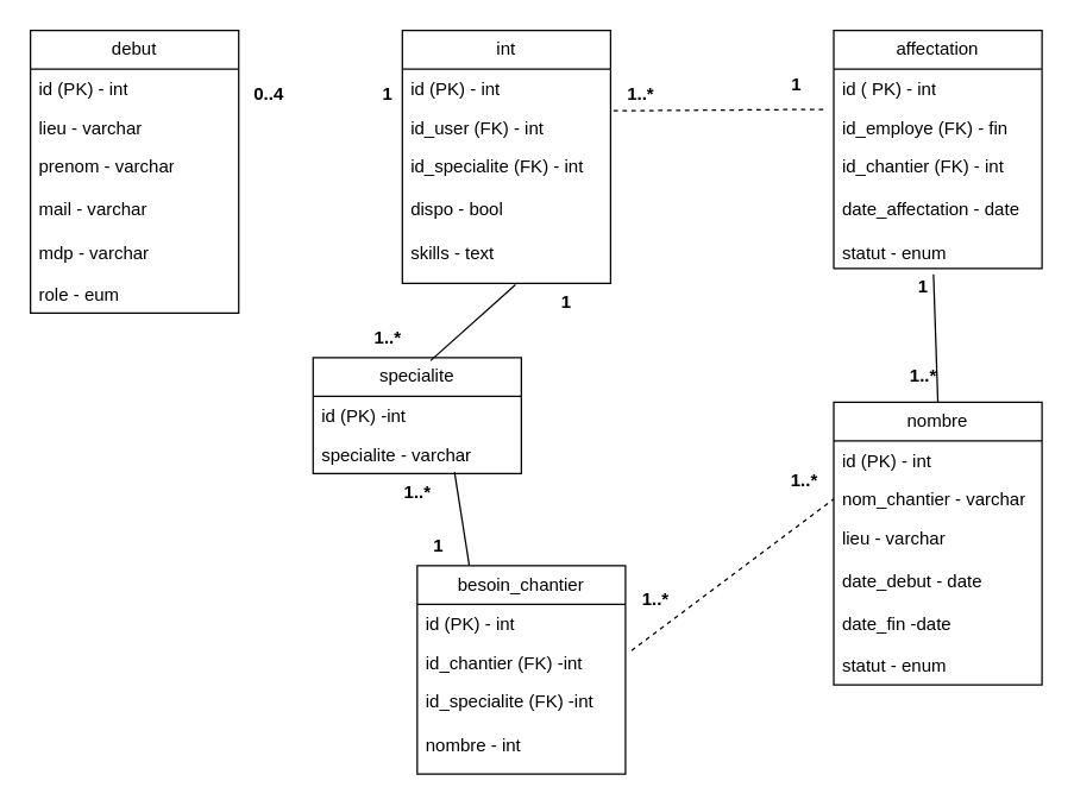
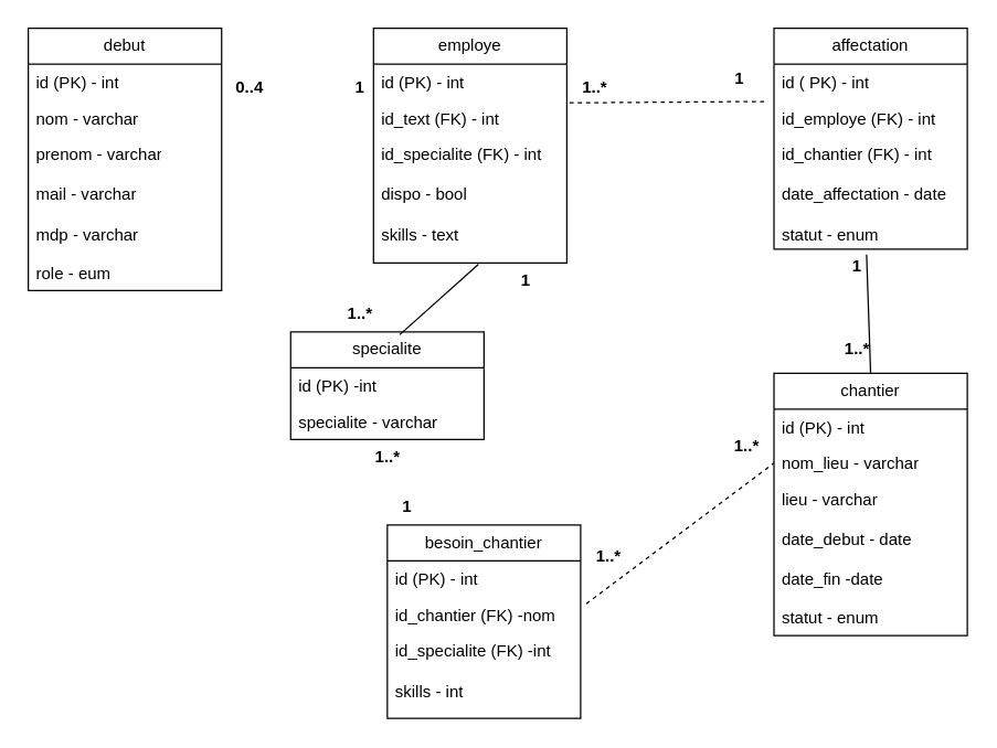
  <mxCell id="0" />
  <mxCell id="1" parent="0" />
  <mxCell id="2" value="debut" style="swimlane;fontStyle=0;childLayout=stackLayout;horizontal=1;startSize=26;fillColor=none;horizontalStack=0;resizeParent=1;resizeParentMax=0;resizeLast=0;collapsible=1;marginBottom=0;whiteSpace=wrap;html=1;" vertex="1" parent="1"><mxGeometry x="20" y="20" width="140" height="190" as="geometry" /></mxCell>
  <mxCell id="3" value="id (PK) - int" style="text;strokeColor=none;fillColor=none;align=left;verticalAlign=top;spacingLeft=4;spacingRight=4;overflow=hidden;rotatable=0;points=[[0,0.5],[1,0.5]];portConstraint=eastwest;whiteSpace=wrap;html=1;" vertex="1" parent="2"><mxGeometry y="26" width="140" height="26" as="geometry" /></mxCell>
- <mxCell id="4" value="lieu - varchar" style="text;strokeColor=none;fillColor=none;align=left;verticalAlign=top;spacingLeft=4;spacingRight=4;overflow=hidden;rotatable=0;points=[[0,0.5],[1,0.5]];portConstraint=eastwest;whiteSpace=wrap;html=1;" vertex="1" parent="2"><mxGeometry y="52" width="140" height="26" as="geometry" /></mxCell>
+ <mxCell id="4" value="nom - varchar" style="text;strokeColor=none;fillColor=none;align=left;verticalAlign=top;spacingLeft=4;spacingRight=4;overflow=hidden;rotatable=0;points=[[0,0.5],[1,0.5]];portConstraint=eastwest;whiteSpace=wrap;html=1;" vertex="1" parent="2"><mxGeometry y="52" width="140" height="26" as="geometry" /></mxCell>
  <mxCell id="5" value="prenom - varchar&lt;div&gt;&lt;br&gt;&lt;/div&gt;&lt;div&gt;mail - varchar&amp;nbsp;&lt;/div&gt;&lt;div&gt;&lt;br&gt;&lt;/div&gt;&lt;div&gt;mdp - varchar&amp;nbsp;&lt;/div&gt;&lt;div&gt;&lt;br&gt;&lt;/div&gt;&lt;div&gt;role - eum&lt;/div&gt;" style="text;strokeColor=none;fillColor=none;align=left;verticalAlign=top;spacingLeft=4;spacingRight=4;overflow=hidden;rotatable=0;points=[[0,0.5],[1,0.5]];portConstraint=eastwest;whiteSpace=wrap;html=1;" vertex="1" parent="2"><mxGeometry y="78" width="140" height="112" as="geometry" /></mxCell>
- <mxCell id="6" value="int" style="swimlane;fontStyle=0;childLayout=stackLayout;horizontal=1;startSize=26;fillColor=none;horizontalStack=0;resizeParent=1;resizeParentMax=0;resizeLast=0;collapsible=1;marginBottom=0;whiteSpace=wrap;html=1;" vertex="1" parent="1"><mxGeometry x="270" y="20" width="140" height="170" as="geometry" /></mxCell>
+ <mxCell id="6" value="employe" style="swimlane;fontStyle=0;childLayout=stackLayout;horizontal=1;startSize=26;fillColor=none;horizontalStack=0;resizeParent=1;resizeParentMax=0;resizeLast=0;collapsible=1;marginBottom=0;whiteSpace=wrap;html=1;" vertex="1" parent="1"><mxGeometry x="270" y="20" width="140" height="170" as="geometry" /></mxCell>
  <mxCell id="7" value="id (PK) - int&amp;nbsp;" style="text;strokeColor=none;fillColor=none;align=left;verticalAlign=top;spacingLeft=4;spacingRight=4;overflow=hidden;rotatable=0;points=[[0,0.5],[1,0.5]];portConstraint=eastwest;whiteSpace=wrap;html=1;" vertex="1" parent="6"><mxGeometry y="26" width="140" height="26" as="geometry" /></mxCell>
- <mxCell id="8" value="id_user (FK) - int&amp;nbsp;" style="text;strokeColor=none;fillColor=none;align=left;verticalAlign=top;spacingLeft=4;spacingRight=4;overflow=hidden;rotatable=0;points=[[0,0.5],[1,0.5]];portConstraint=eastwest;whiteSpace=wrap;html=1;" vertex="1" parent="6"><mxGeometry y="52" width="140" height="26" as="geometry" /></mxCell>
+ <mxCell id="8" value="id_text (FK) - int&amp;nbsp;" style="text;strokeColor=none;fillColor=none;align=left;verticalAlign=top;spacingLeft=4;spacingRight=4;overflow=hidden;rotatable=0;points=[[0,0.5],[1,0.5]];portConstraint=eastwest;whiteSpace=wrap;html=1;" vertex="1" parent="6"><mxGeometry y="52" width="140" height="26" as="geometry" /></mxCell>
  <mxCell id="9" value="id_specialite (FK) - int&amp;nbsp;&lt;div&gt;&lt;br&gt;&lt;/div&gt;&lt;div&gt;dispo - bool&amp;nbsp;&lt;/div&gt;&lt;div&gt;&lt;br&gt;&lt;/div&gt;&lt;div&gt;skills - text&lt;/div&gt;" style="text;strokeColor=none;fillColor=none;align=left;verticalAlign=top;spacingLeft=4;spacingRight=4;overflow=hidden;rotatable=0;points=[[0,0.5],[1,0.5]];portConstraint=eastwest;whiteSpace=wrap;html=1;" vertex="1" parent="6"><mxGeometry y="78" width="140" height="92" as="geometry" /></mxCell>
- <mxCell id="10" value="nombre" style="swimlane;fontStyle=0;childLayout=stackLayout;horizontal=1;startSize=26;fillColor=none;horizontalStack=0;resizeParent=1;resizeParentMax=0;resizeLast=0;collapsible=1;marginBottom=0;whiteSpace=wrap;html=1;" vertex="1" parent="1"><mxGeometry x="560" y="270" width="140" height="190" as="geometry" /></mxCell>
+ <mxCell id="10" value="chantier" style="swimlane;fontStyle=0;childLayout=stackLayout;horizontal=1;startSize=26;fillColor=none;horizontalStack=0;resizeParent=1;resizeParentMax=0;resizeLast=0;collapsible=1;marginBottom=0;whiteSpace=wrap;html=1;" vertex="1" parent="1"><mxGeometry x="560" y="270" width="140" height="190" as="geometry" /></mxCell>
  <mxCell id="11" value="id (PK) - int" style="text;strokeColor=none;fillColor=none;align=left;verticalAlign=top;spacingLeft=4;spacingRight=4;overflow=hidden;rotatable=0;points=[[0,0.5],[1,0.5]];portConstraint=eastwest;whiteSpace=wrap;html=1;" vertex="1" parent="10"><mxGeometry y="26" width="140" height="26" as="geometry" /></mxCell>
- <mxCell id="12" value="nom_chantier - varchar" style="text;strokeColor=none;fillColor=none;align=left;verticalAlign=top;spacingLeft=4;spacingRight=4;overflow=hidden;rotatable=0;points=[[0,0.5],[1,0.5]];portConstraint=eastwest;whiteSpace=wrap;html=1;" vertex="1" parent="10"><mxGeometry y="52" width="140" height="26" as="geometry" /></mxCell>
+ <mxCell id="12" value="nom_lieu - varchar" style="text;strokeColor=none;fillColor=none;align=left;verticalAlign=top;spacingLeft=4;spacingRight=4;overflow=hidden;rotatable=0;points=[[0,0.5],[1,0.5]];portConstraint=eastwest;whiteSpace=wrap;html=1;" vertex="1" parent="10"><mxGeometry y="52" width="140" height="26" as="geometry" /></mxCell>
  <mxCell id="13" value="lieu - varchar&lt;div&gt;&lt;br&gt;&lt;/div&gt;&lt;div&gt;date_debut - date&lt;/div&gt;&lt;div&gt;&lt;br&gt;&lt;/div&gt;&lt;div&gt;date_fin -date&lt;/div&gt;&lt;div&gt;&lt;br&gt;&lt;/div&gt;&lt;div&gt;statut - enum&lt;/div&gt;" style="text;strokeColor=none;fillColor=none;align=left;verticalAlign=top;spacingLeft=4;spacingRight=4;overflow=hidden;rotatable=0;points=[[0,0.5],[1,0.5]];portConstraint=eastwest;whiteSpace=wrap;html=1;" vertex="1" parent="10"><mxGeometry y="78" width="140" height="112" as="geometry" /></mxCell>
  <mxCell id="14" value="affectation" style="swimlane;fontStyle=0;childLayout=stackLayout;horizontal=1;startSize=26;fillColor=none;horizontalStack=0;resizeParent=1;resizeParentMax=0;resizeLast=0;collapsible=1;marginBottom=0;whiteSpace=wrap;html=1;" vertex="1" parent="1"><mxGeometry x="560" y="20" width="140" height="160" as="geometry" /></mxCell>
  <mxCell id="15" value="id ( PK) - int" style="text;strokeColor=none;fillColor=none;align=left;verticalAlign=top;spacingLeft=4;spacingRight=4;overflow=hidden;rotatable=0;points=[[0,0.5],[1,0.5]];portConstraint=eastwest;whiteSpace=wrap;html=1;" vertex="1" parent="14"><mxGeometry y="26" width="140" height="26" as="geometry" /></mxCell>
- <mxCell id="16" value="id_employe (FK) - fin&amp;nbsp;" style="text;strokeColor=none;fillColor=none;align=left;verticalAlign=top;spacingLeft=4;spacingRight=4;overflow=hidden;rotatable=0;points=[[0,0.5],[1,0.5]];portConstraint=eastwest;whiteSpace=wrap;html=1;" vertex="1" parent="14"><mxGeometry y="52" width="140" height="26" as="geometry" /></mxCell>
+ <mxCell id="16" value="id_employe (FK) - int&amp;nbsp;" style="text;strokeColor=none;fillColor=none;align=left;verticalAlign=top;spacingLeft=4;spacingRight=4;overflow=hidden;rotatable=0;points=[[0,0.5],[1,0.5]];portConstraint=eastwest;whiteSpace=wrap;html=1;" vertex="1" parent="14"><mxGeometry y="52" width="140" height="26" as="geometry" /></mxCell>
  <mxCell id="17" value="id_chantier (FK) - int&amp;nbsp;&lt;div&gt;&lt;br&gt;&lt;/div&gt;&lt;div&gt;date_affectation - date&lt;/div&gt;&lt;div&gt;&lt;br&gt;&lt;/div&gt;&lt;div&gt;statut - enum&lt;/div&gt;" style="text;strokeColor=none;fillColor=none;align=left;verticalAlign=top;spacingLeft=4;spacingRight=4;overflow=hidden;rotatable=0;points=[[0,0.5],[1,0.5]];portConstraint=eastwest;whiteSpace=wrap;html=1;" vertex="1" parent="14"><mxGeometry y="78" width="140" height="82" as="geometry" /></mxCell>
  <mxCell id="18" value="besoin_chantier" style="swimlane;fontStyle=0;childLayout=stackLayout;horizontal=1;startSize=26;fillColor=none;horizontalStack=0;resizeParent=1;resizeParentMax=0;resizeLast=0;collapsible=1;marginBottom=0;whiteSpace=wrap;html=1;" vertex="1" parent="1"><mxGeometry x="280" y="380" width="140" height="140" as="geometry" /></mxCell>
  <mxCell id="19" value="id (PK) - int" style="text;strokeColor=none;fillColor=none;align=left;verticalAlign=top;spacingLeft=4;spacingRight=4;overflow=hidden;rotatable=0;points=[[0,0.5],[1,0.5]];portConstraint=eastwest;whiteSpace=wrap;html=1;" vertex="1" parent="18"><mxGeometry y="26" width="140" height="26" as="geometry" /></mxCell>
- <mxCell id="20" value="id_chantier (FK) -int&amp;nbsp;" style="text;strokeColor=none;fillColor=none;align=left;verticalAlign=top;spacingLeft=4;spacingRight=4;overflow=hidden;rotatable=0;points=[[0,0.5],[1,0.5]];portConstraint=eastwest;whiteSpace=wrap;html=1;" vertex="1" parent="18"><mxGeometry y="52" width="140" height="26" as="geometry" /></mxCell>
- <mxCell id="21" value="id_specialite (FK) -int&lt;br&gt;&lt;div&gt;&lt;br&gt;&lt;/div&gt;&lt;div&gt;nombre - int&lt;/div&gt;" style="text;strokeColor=none;fillColor=none;align=left;verticalAlign=top;spacingLeft=4;spacingRight=4;overflow=hidden;rotatable=0;points=[[0,0.5],[1,0.5]];portConstraint=eastwest;whiteSpace=wrap;html=1;" vertex="1" parent="18"><mxGeometry y="78" width="140" height="62" as="geometry" /></mxCell>
+ <mxCell id="20" value="id_chantier (FK) -nom&amp;nbsp;" style="text;strokeColor=none;fillColor=none;align=left;verticalAlign=top;spacingLeft=4;spacingRight=4;overflow=hidden;rotatable=0;points=[[0,0.5],[1,0.5]];portConstraint=eastwest;whiteSpace=wrap;html=1;" vertex="1" parent="18"><mxGeometry y="52" width="140" height="26" as="geometry" /></mxCell>
+ <mxCell id="21" value="id_specialite (FK) -int&lt;br&gt;&lt;div&gt;&lt;br&gt;&lt;/div&gt;&lt;div&gt;skills - int&lt;/div&gt;" style="text;strokeColor=none;fillColor=none;align=left;verticalAlign=top;spacingLeft=4;spacingRight=4;overflow=hidden;rotatable=0;points=[[0,0.5],[1,0.5]];portConstraint=eastwest;whiteSpace=wrap;html=1;" vertex="1" parent="18"><mxGeometry y="78" width="140" height="62" as="geometry" /></mxCell>
  <mxCell id="22" value="0..4" style="text;align=center;fontStyle=1;verticalAlign=middle;spacingLeft=3;spacingRight=3;strokeColor=none;rotatable=0;points=[[0,0.5],[1,0.5]];portConstraint=eastwest;html=1;" vertex="1" parent="1"><mxGeometry x="140" y="50" width="80" height="26" as="geometry" /></mxCell>
  <mxCell id="23" value="1" style="text;align=center;fontStyle=1;verticalAlign=middle;spacingLeft=3;spacingRight=3;strokeColor=none;rotatable=0;points=[[0,0.5],[1,0.5]];portConstraint=eastwest;html=1;" vertex="1" parent="1"><mxGeometry x="220" y="50" width="80" height="26" as="geometry" /></mxCell>
  <mxCell id="24" value="" style="endArrow=none;html=1;rounded=0;exitX=1.014;exitY=0.077;exitDx=0;exitDy=0;exitPerimeter=0;entryX=-0.029;entryY=0.038;entryDx=0;entryDy=0;entryPerimeter=0;dashed=1;" edge="1" parent="1" source="8" target="16"><mxGeometry relative="1" as="geometry"><mxPoint x="250" y="370" as="sourcePoint" /><mxPoint x="410" y="370" as="targetPoint" /></mxGeometry></mxCell>
  <mxCell id="25" value="1..*" style="text;align=center;fontStyle=1;verticalAlign=middle;spacingLeft=3;spacingRight=3;strokeColor=none;rotatable=0;points=[[0,0.5],[1,0.5]];portConstraint=eastwest;html=1;" vertex="1" parent="1"><mxGeometry x="390" y="50" width="80" height="26" as="geometry" /></mxCell>
  <mxCell id="26" value="&lt;div style=&quot;text-align: center;&quot;&gt;&lt;span style=&quot;background-color: initial; text-wrap-mode: nowrap;&quot;&gt;&lt;b&gt;1&lt;/b&gt;&lt;/span&gt;&lt;/div&gt;&lt;div style=&quot;text-align: center;&quot;&gt;&lt;span style=&quot;background-color: initial; text-wrap-mode: nowrap;&quot;&gt;&lt;b&gt;&lt;br&gt;&lt;/b&gt;&lt;/span&gt;&lt;/div&gt;" style="text;whiteSpace=wrap;html=1;" vertex="1" parent="1"><mxGeometry x="530" y="43" width="50" height="40" as="geometry" /></mxCell>
  <mxCell id="27" value="" style="endArrow=none;html=1;rounded=0;exitX=0.479;exitY=1.049;exitDx=0;exitDy=0;exitPerimeter=0;entryX=0.5;entryY=0;entryDx=0;entryDy=0;" edge="1" parent="1" source="17" target="10"><mxGeometry relative="1" as="geometry"><mxPoint x="250" y="270" as="sourcePoint" /><mxPoint x="410" y="270" as="targetPoint" /></mxGeometry></mxCell>
  <mxCell id="28" value="1" style="text;align=center;fontStyle=1;verticalAlign=middle;spacingLeft=3;spacingRight=3;strokeColor=none;rotatable=0;points=[[0,0.5],[1,0.5]];portConstraint=eastwest;html=1;" vertex="1" parent="1"><mxGeometry x="580" y="180" width="80" height="26" as="geometry" /></mxCell>
  <mxCell id="29" value="1..*" style="text;align=center;fontStyle=1;verticalAlign=middle;spacingLeft=3;spacingRight=3;strokeColor=none;rotatable=0;points=[[0,0.5],[1,0.5]];portConstraint=eastwest;html=1;" vertex="1" parent="1"><mxGeometry x="580" y="240" width="80" height="26" as="geometry" /></mxCell>
  <mxCell id="30" value="" style="endArrow=none;html=1;rounded=0;exitX=1.029;exitY=0.192;exitDx=0;exitDy=0;exitPerimeter=0;entryX=0;entryY=0.5;entryDx=0;entryDy=0;dashed=1;" edge="1" parent="1" source="20" target="12"><mxGeometry relative="1" as="geometry"><mxPoint x="637" y="194" as="sourcePoint" /><mxPoint x="640" y="280" as="targetPoint" /></mxGeometry></mxCell>
  <mxCell id="31" value="1..*" style="text;align=center;fontStyle=1;verticalAlign=middle;spacingLeft=3;spacingRight=3;strokeColor=none;rotatable=0;points=[[0,0.5],[1,0.5]];portConstraint=eastwest;html=1;" vertex="1" parent="1"><mxGeometry x="500" y="310" width="80" height="26" as="geometry" /></mxCell>
  <mxCell id="32" value="1..*" style="text;align=center;fontStyle=1;verticalAlign=middle;spacingLeft=3;spacingRight=3;strokeColor=none;rotatable=0;points=[[0,0.5],[1,0.5]];portConstraint=eastwest;html=1;" vertex="1" parent="1"><mxGeometry x="400" y="390" width="80" height="26" as="geometry" /></mxCell>
  <mxCell id="33" value="specialite" style="swimlane;fontStyle=0;childLayout=stackLayout;horizontal=1;startSize=26;fillColor=none;horizontalStack=0;resizeParent=1;resizeParentMax=0;resizeLast=0;collapsible=1;marginBottom=0;whiteSpace=wrap;html=1;" vertex="1" parent="1"><mxGeometry x="210" y="240" width="140" height="78" as="geometry" /></mxCell>
  <mxCell id="34" value="id (PK) -int" style="text;strokeColor=none;fillColor=none;align=left;verticalAlign=top;spacingLeft=4;spacingRight=4;overflow=hidden;rotatable=0;points=[[0,0.5],[1,0.5]];portConstraint=eastwest;whiteSpace=wrap;html=1;" vertex="1" parent="33"><mxGeometry y="26" width="140" height="26" as="geometry" /></mxCell>
  <mxCell id="35" value="specialite - varchar" style="text;strokeColor=none;fillColor=none;align=left;verticalAlign=top;spacingLeft=4;spacingRight=4;overflow=hidden;rotatable=0;points=[[0,0.5],[1,0.5]];portConstraint=eastwest;whiteSpace=wrap;html=1;" vertex="1" parent="33"><mxGeometry y="52" width="140" height="26" as="geometry" /></mxCell>
  <mxCell id="36" value="" style="endArrow=none;html=1;rounded=0;exitX=0.543;exitY=1.011;exitDx=0;exitDy=0;exitPerimeter=0;entryX=0.564;entryY=0.026;entryDx=0;entryDy=0;entryPerimeter=0;" edge="1" parent="1" source="9" target="33"><mxGeometry relative="1" as="geometry"><mxPoint x="637" y="194" as="sourcePoint" /><mxPoint x="640" y="280" as="targetPoint" /></mxGeometry></mxCell>
- <mxCell id="37" value="" style="endArrow=none;html=1;rounded=0;exitX=0.679;exitY=0.962;exitDx=0;exitDy=0;exitPerimeter=0;entryX=0.25;entryY=0;entryDx=0;entryDy=0;" edge="1" parent="1" source="35" target="18"><mxGeometry relative="1" as="geometry"><mxPoint x="356" y="201" as="sourcePoint" /><mxPoint x="299" y="244" as="targetPoint" /></mxGeometry></mxCell>
  <mxCell id="38" value="1" style="text;align=center;fontStyle=1;verticalAlign=middle;spacingLeft=3;spacingRight=3;strokeColor=none;rotatable=0;points=[[0,0.5],[1,0.5]];portConstraint=eastwest;html=1;" vertex="1" parent="1"><mxGeometry x="340" y="190" width="80" height="26" as="geometry" /></mxCell>
  <mxCell id="39" value="1..*" style="text;align=center;fontStyle=1;verticalAlign=middle;spacingLeft=3;spacingRight=3;strokeColor=none;rotatable=0;points=[[0,0.5],[1,0.5]];portConstraint=eastwest;html=1;" vertex="1" parent="1"><mxGeometry x="220" y="214" width="80" height="26" as="geometry" /></mxCell>
  <mxCell id="40" value="1..*" style="text;align=center;fontStyle=1;verticalAlign=middle;spacingLeft=3;spacingRight=3;strokeColor=none;rotatable=0;points=[[0,0.5],[1,0.5]];portConstraint=eastwest;html=1;" vertex="1" parent="1"><mxGeometry x="240" y="318" width="80" height="26" as="geometry" /></mxCell>
  <mxCell id="41" value="1" style="text;align=center;fontStyle=1;verticalAlign=middle;spacingLeft=3;spacingRight=3;strokeColor=none;rotatable=0;points=[[0,0.5],[1,0.5]];portConstraint=eastwest;html=1;" vertex="1" parent="1"><mxGeometry x="254" y="354" width="80" height="26" as="geometry" /></mxCell>
